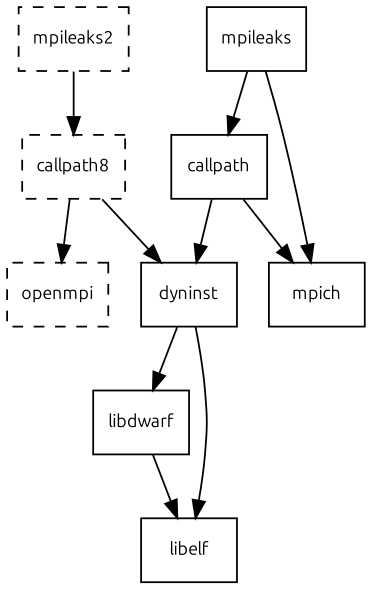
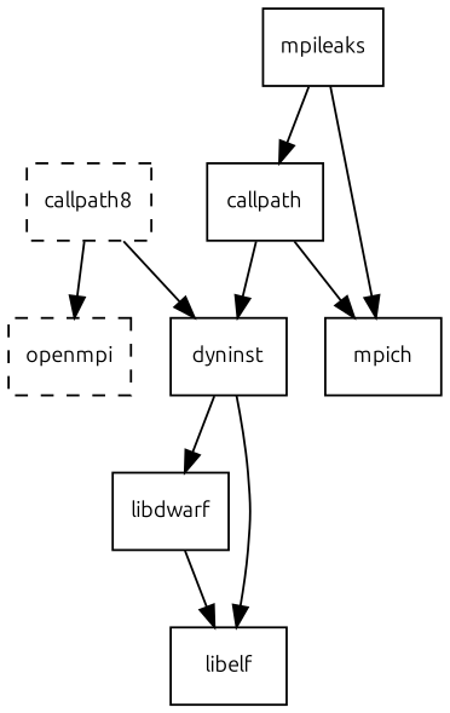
  digraph {
    fontname=Ubuntu
    rankdir=TB
    node [fontname=Ubuntu fontsize=10 shape=box]
    edge [fontname=Ubuntu]
-   mpileaks2 [style=dashed]
    n2 [label=callpath8 style=dashed]
    openmpi [style=dashed]
    dyninst
    libdwarf
    libelf
    mpileaks
    mpich
    callpath
-   mpileaks2 -> n2
    n2 -> openmpi
    n2 -> dyninst
    dyninst -> libdwarf
    dyninst -> libelf
    libdwarf -> libelf
    mpileaks -> mpich
    mpileaks -> callpath
    callpath -> dyninst
    callpath -> mpich
  }
